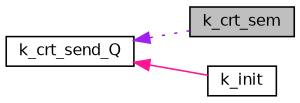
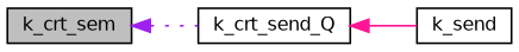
  digraph {
    rankdir=LR
    node [color=black fillcolor=white fontname=Helvetica fontsize=10 shape=record style=filled]
    edge [dir=back fontname=Helvetica fontsize=10 labelfontname=Helvetica labelfontsize=10]
    n1 [fillcolor=grey75 fontcolor=black height=0.2 label=k_crt_sem width=0.4]
    n2 [height=0.2 label=k_crt_send_Q width=0.4]
-   n3 [height=0.2 label=k_init width=0.4]
-   n2 -> n1 [color=purple style=dotted]
+   n3 [height=0.2 label=k_send width=0.4]
+   n1 -> n2 [color=purple style=dotted]
    n2 -> n3 [color=deeppink style=solid]
  }
